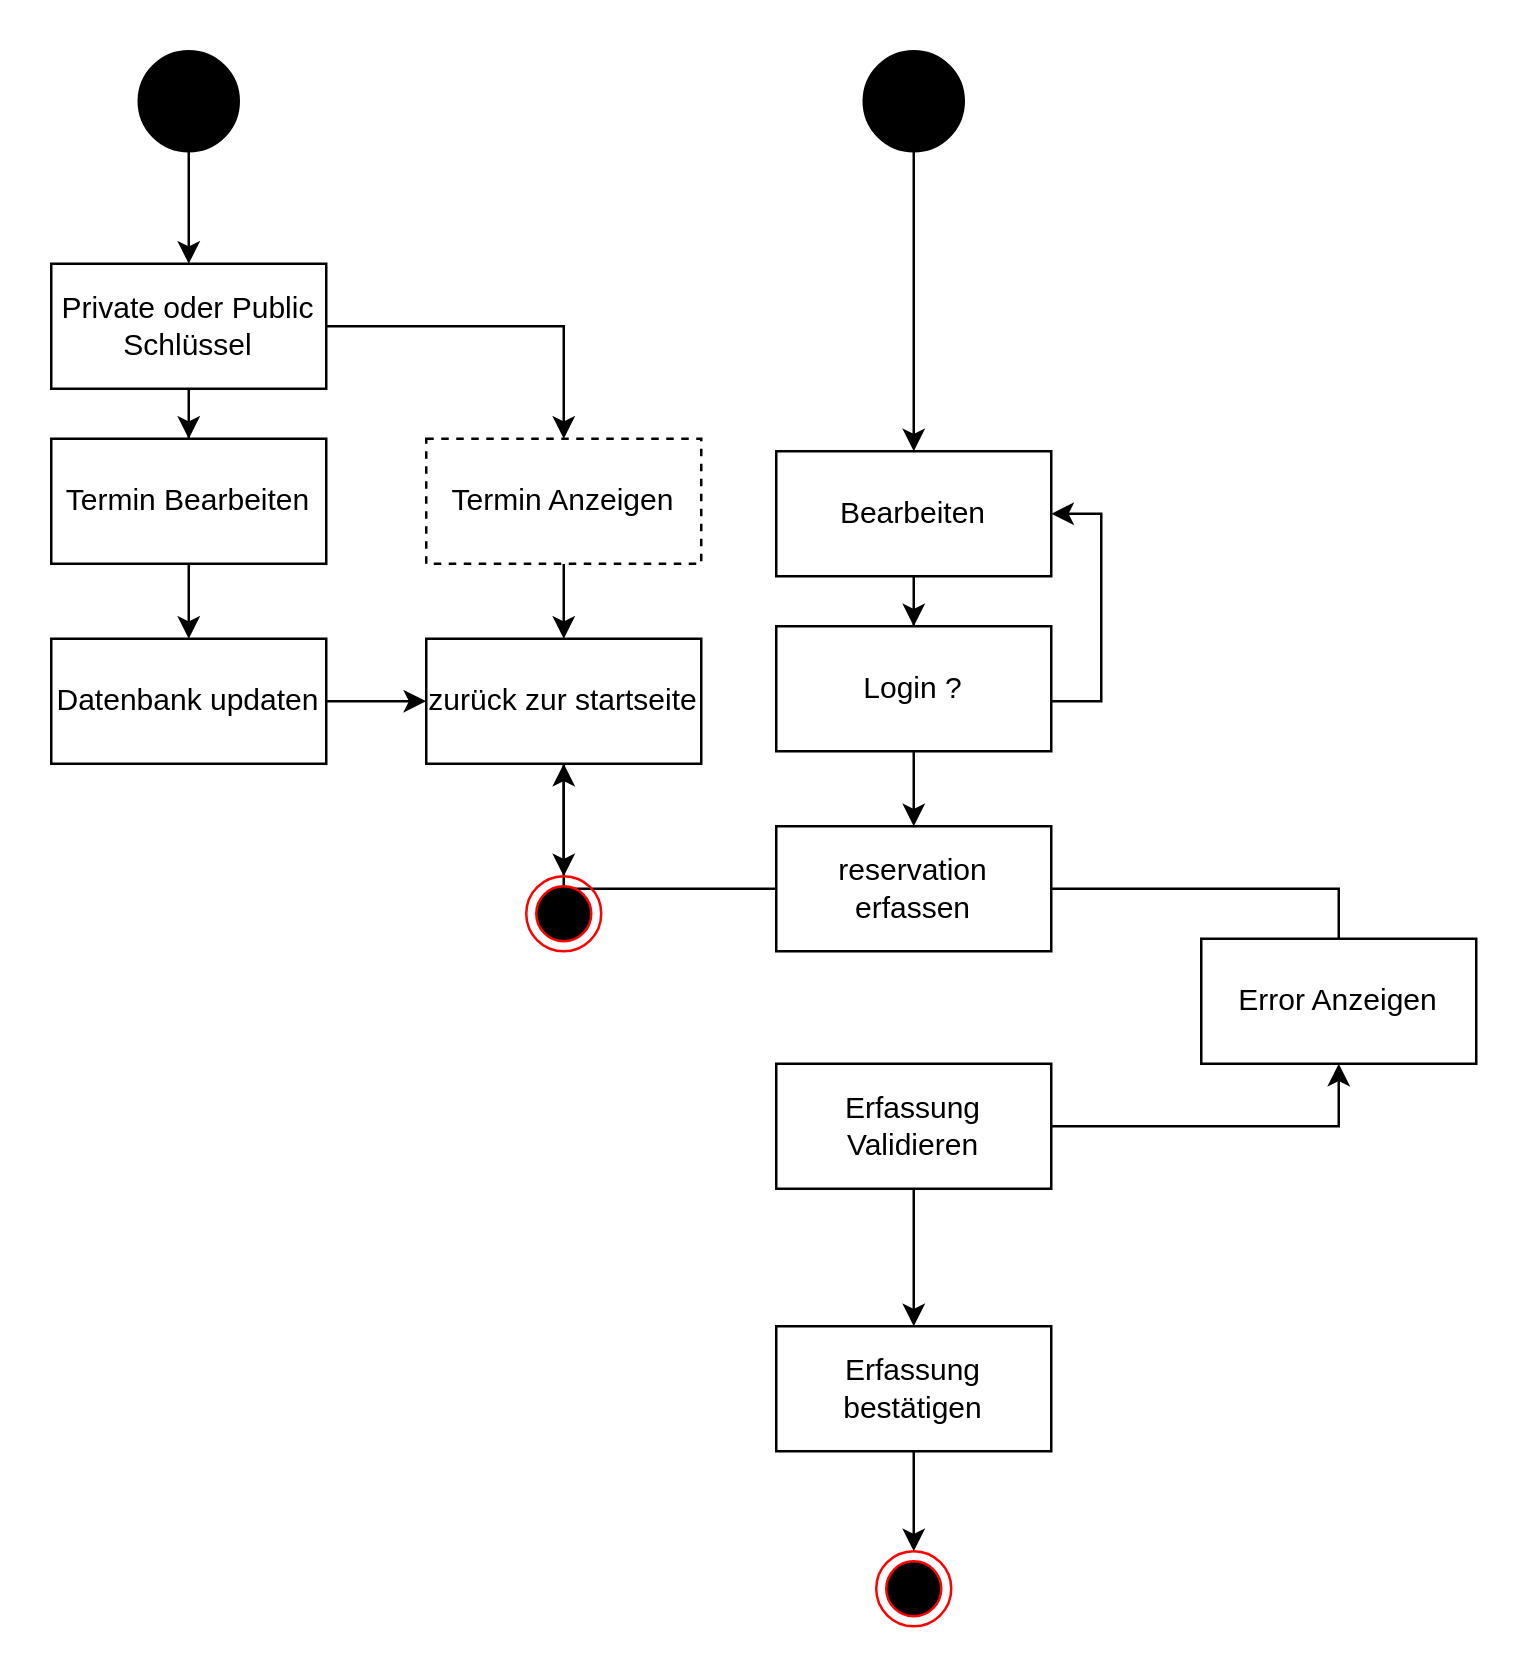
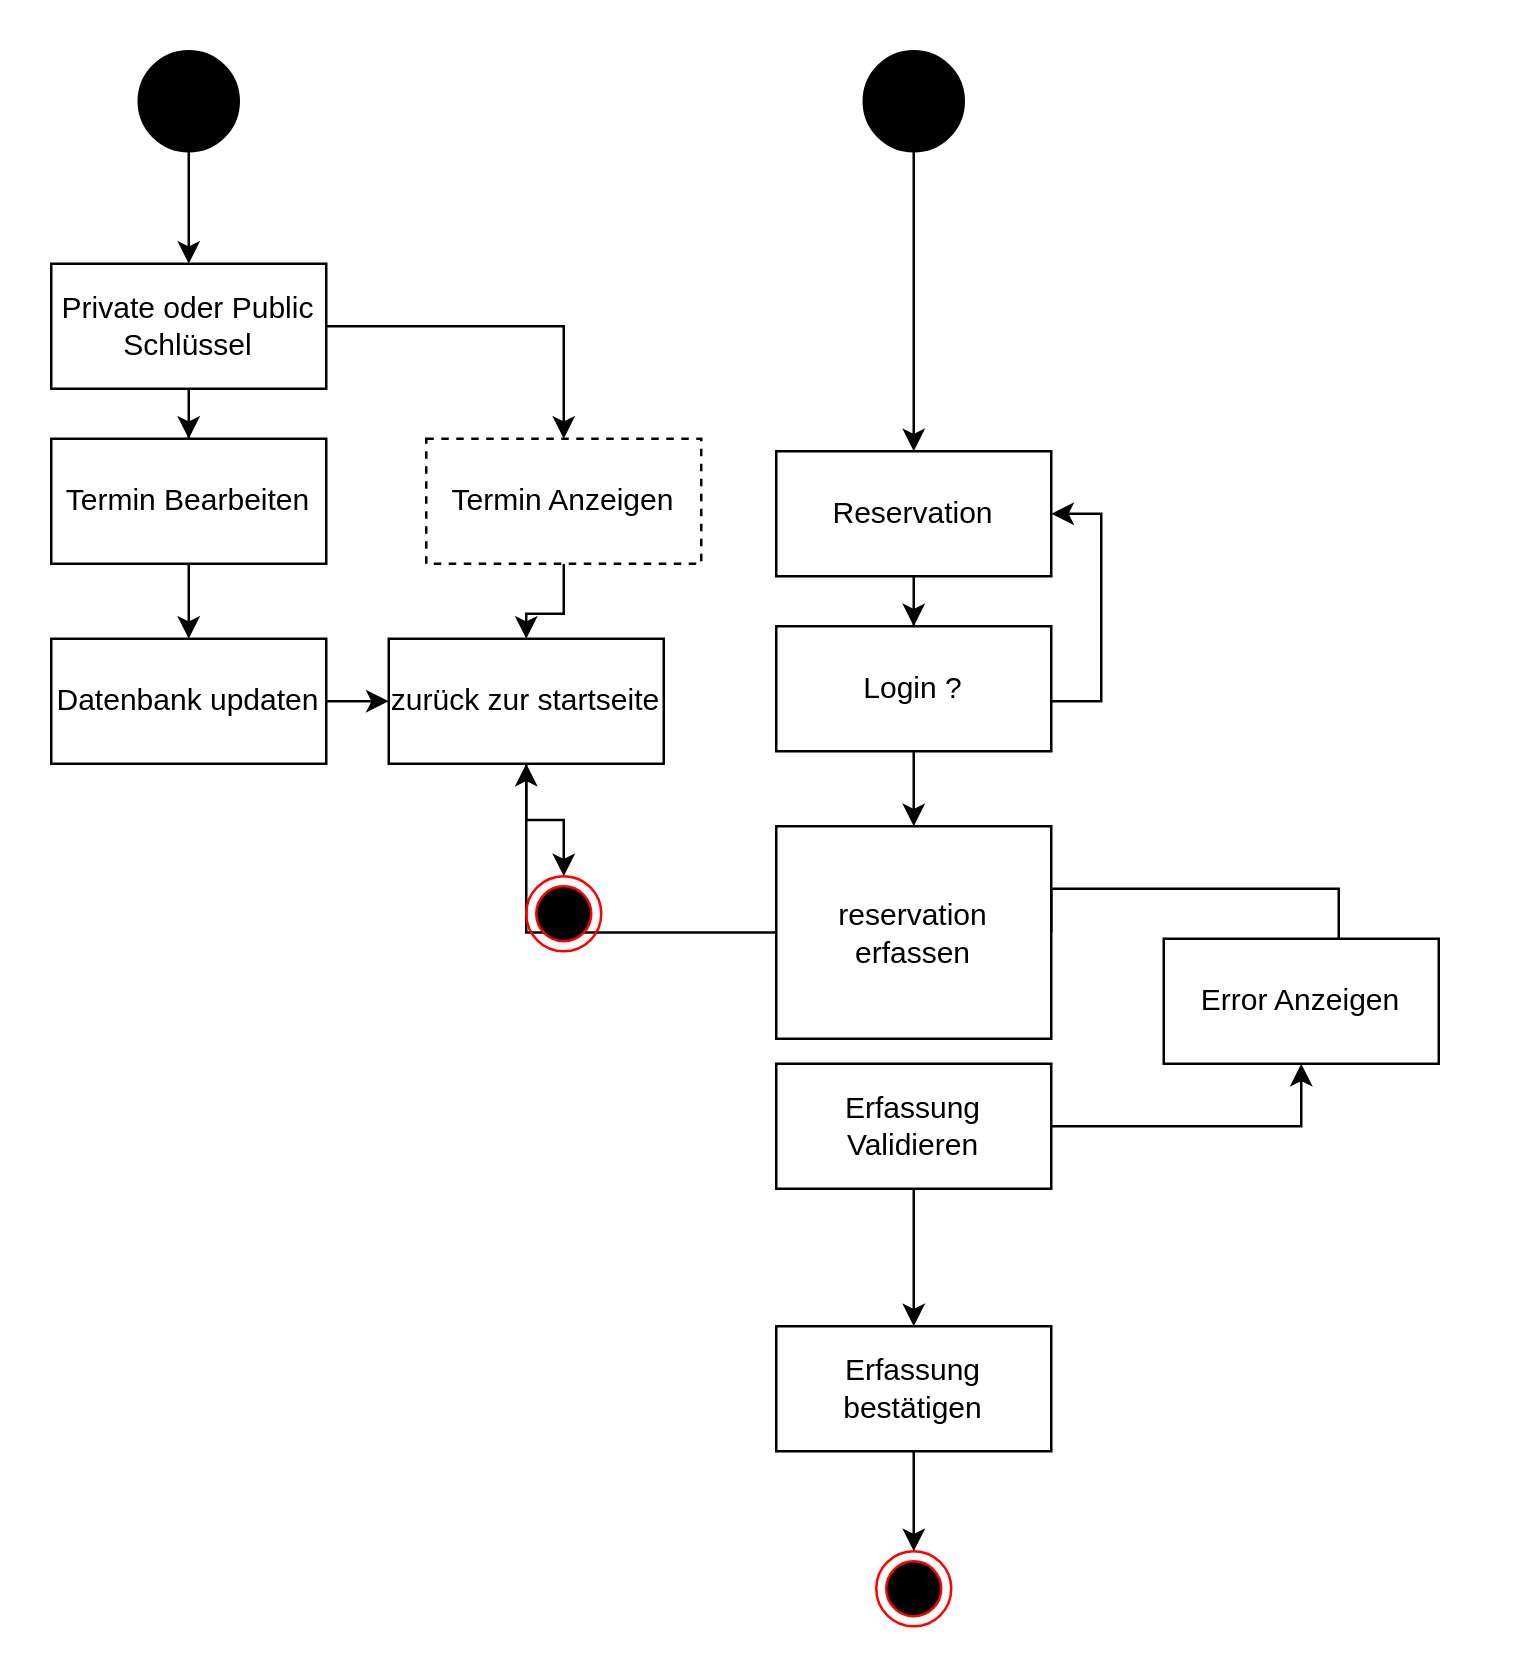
  <mxCell id="0" />
  <mxCell id="1" parent="0" />
  <mxCell id="2" style="edgeStyle=orthogonalEdgeStyle;rounded=0;orthogonalLoop=1;jettySize=auto;html=1;entryX=0.5;entryY=0;entryDx=0;entryDy=0;" edge="1" parent="1" source="3" target="21"><mxGeometry relative="1" as="geometry" /></mxCell>
  <mxCell id="3" value="" style="ellipse;fillColor=strokeColor;html=1;" parent="1" vertex="1"><mxGeometry x="55" y="20" width="40" height="40" as="geometry" /></mxCell>
  <mxCell id="4" style="edgeStyle=orthogonalEdgeStyle;rounded=0;orthogonalLoop=1;jettySize=auto;html=1;entryX=0.5;entryY=0;entryDx=0;entryDy=0;" edge="1" parent="1" source="5" target="18"><mxGeometry relative="1" as="geometry" /></mxCell>
- <mxCell id="5" value="Bearbeiten" style="html=1;whiteSpace=wrap;" parent="1" vertex="1"><mxGeometry x="310" y="180" width="110" height="50" as="geometry" /></mxCell>
+ <mxCell id="5" value="Reservation" style="html=1;whiteSpace=wrap;" parent="1" vertex="1"><mxGeometry x="310" y="180" width="110" height="50" as="geometry" /></mxCell>
  <mxCell id="6" style="edgeStyle=orthogonalEdgeStyle;rounded=0;orthogonalLoop=1;jettySize=auto;html=1;" parent="1" source="7" target="29" edge="1"><mxGeometry relative="1" as="geometry" /></mxCell>
- <mxCell id="7" value="reservation erfassen" style="html=1;whiteSpace=wrap;" parent="1" vertex="1"><mxGeometry x="310" y="330" width="110" height="50" as="geometry" /></mxCell>
+ <mxCell id="7" value="reservation erfassen" style="html=1;whiteSpace=wrap;" parent="1" vertex="1"><mxGeometry x="310" y="330" width="110" height="85" as="geometry" /></mxCell>
  <mxCell id="8" style="edgeStyle=orthogonalEdgeStyle;rounded=0;orthogonalLoop=1;jettySize=auto;html=1;entryX=0.5;entryY=0;entryDx=0;entryDy=0;" parent="1" source="10" target="12" edge="1"><mxGeometry relative="1" as="geometry" /></mxCell>
  <mxCell id="9" style="edgeStyle=orthogonalEdgeStyle;rounded=0;orthogonalLoop=1;jettySize=auto;html=1;entryX=0.5;entryY=1;entryDx=0;entryDy=0;" parent="1" source="10" target="14" edge="1"><mxGeometry relative="1" as="geometry"><mxPoint x="530" y="400" as="targetPoint" /></mxGeometry></mxCell>
  <mxCell id="10" value="Erfassung Validieren" style="html=1;whiteSpace=wrap;" parent="1" vertex="1"><mxGeometry x="310" y="425" width="110" height="50" as="geometry" /></mxCell>
  <mxCell id="11" value="" style="ellipse;html=1;shape=endState;fillColor=#000000;strokeColor=#ff0000;" parent="1" vertex="1"><mxGeometry x="350" y="620" width="30" height="30" as="geometry" /></mxCell>
  <mxCell id="12" value="Erfassung bestätigen" style="html=1;whiteSpace=wrap;" parent="1" vertex="1"><mxGeometry x="310" y="530" width="110" height="50" as="geometry" /></mxCell>
  <mxCell id="13" style="edgeStyle=orthogonalEdgeStyle;rounded=0;orthogonalLoop=1;jettySize=auto;html=1;entryX=1;entryY=0.5;entryDx=0;entryDy=0;endArrow=none;" parent="1" source="14" target="7" edge="1"><mxGeometry relative="1" as="geometry"><Array as="points"><mxPoint x="535" y="355" /></Array></mxGeometry></mxCell>
- <mxCell id="14" value="Error Anzeigen" style="html=1;whiteSpace=wrap;" parent="1" vertex="1"><mxGeometry x="480" y="375" width="110" height="50" as="geometry" /></mxCell>
+ <mxCell id="14" value="Error Anzeigen" style="html=1;whiteSpace=wrap;" parent="1" vertex="1"><mxGeometry x="465" y="375" width="110" height="50" as="geometry" /></mxCell>
  <mxCell id="15" style="edgeStyle=orthogonalEdgeStyle;rounded=0;orthogonalLoop=1;jettySize=auto;html=1;entryX=0.5;entryY=0;entryDx=0;entryDy=0;exitX=0.5;exitY=1;exitDx=0;exitDy=0;" parent="1" source="12" target="11" edge="1"><mxGeometry relative="1" as="geometry"><mxPoint x="475" y="880" as="sourcePoint" /></mxGeometry></mxCell>
  <mxCell id="16" style="edgeStyle=orthogonalEdgeStyle;rounded=0;orthogonalLoop=1;jettySize=auto;html=1;entryX=0.5;entryY=0;entryDx=0;entryDy=0;" edge="1" parent="1" source="18" target="7"><mxGeometry relative="1" as="geometry" /></mxCell>
  <mxCell id="17" style="edgeStyle=orthogonalEdgeStyle;rounded=0;orthogonalLoop=1;jettySize=auto;html=1;entryX=1;entryY=0.5;entryDx=0;entryDy=0;" edge="1" parent="1" source="18" target="5"><mxGeometry relative="1" as="geometry"><Array as="points"><mxPoint x="440" y="280" /><mxPoint x="440" y="205" /></Array></mxGeometry></mxCell>
  <mxCell id="18" value="Login ?" style="html=1;whiteSpace=wrap;" vertex="1" parent="1"><mxGeometry x="310" y="250" width="110" height="50" as="geometry" /></mxCell>
  <mxCell id="19" style="edgeStyle=orthogonalEdgeStyle;rounded=0;orthogonalLoop=1;jettySize=auto;html=1;entryX=0.5;entryY=0;entryDx=0;entryDy=0;" edge="1" parent="1" source="21" target="23"><mxGeometry relative="1" as="geometry" /></mxCell>
  <mxCell id="20" style="edgeStyle=orthogonalEdgeStyle;rounded=0;orthogonalLoop=1;jettySize=auto;html=1;entryX=0.5;entryY=0;entryDx=0;entryDy=0;" edge="1" parent="1" source="21" target="25"><mxGeometry relative="1" as="geometry" /></mxCell>
  <mxCell id="21" value="Private oder Public Schlüssel" style="html=1;whiteSpace=wrap;" vertex="1" parent="1"><mxGeometry x="20" y="105" width="110" height="50" as="geometry" /></mxCell>
  <mxCell id="22" style="edgeStyle=orthogonalEdgeStyle;rounded=0;orthogonalLoop=1;jettySize=auto;html=1;entryX=0.5;entryY=0;entryDx=0;entryDy=0;" edge="1" parent="1" source="23" target="27"><mxGeometry relative="1" as="geometry" /></mxCell>
  <mxCell id="23" value="Termin Bearbeiten" style="html=1;whiteSpace=wrap;" vertex="1" parent="1"><mxGeometry x="20" y="175" width="110" height="50" as="geometry" /></mxCell>
  <mxCell id="24" style="edgeStyle=orthogonalEdgeStyle;rounded=0;orthogonalLoop=1;jettySize=auto;html=1;entryX=0.5;entryY=0;entryDx=0;entryDy=0;" edge="1" parent="1" source="25" target="29"><mxGeometry relative="1" as="geometry" /></mxCell>
  <mxCell id="25" value="Termin Anzeigen" style="html=1;whiteSpace=wrap;dashed=1;" vertex="1" parent="1"><mxGeometry x="170" y="175" width="110" height="50" as="geometry" /></mxCell>
  <mxCell id="26" style="edgeStyle=orthogonalEdgeStyle;rounded=0;orthogonalLoop=1;jettySize=auto;html=1;entryX=0;entryY=0.5;entryDx=0;entryDy=0;" edge="1" parent="1" source="27" target="29"><mxGeometry relative="1" as="geometry" /></mxCell>
  <mxCell id="27" value="Datenbank updaten" style="html=1;whiteSpace=wrap;" vertex="1" parent="1"><mxGeometry x="20" y="255" width="110" height="50" as="geometry" /></mxCell>
  <mxCell id="28" style="edgeStyle=orthogonalEdgeStyle;rounded=0;orthogonalLoop=1;jettySize=auto;html=1;entryX=0.5;entryY=0;entryDx=0;entryDy=0;" edge="1" parent="1" source="29" target="32"><mxGeometry relative="1" as="geometry" /></mxCell>
- <mxCell id="29" value="zurück zur startseite" style="html=1;whiteSpace=wrap;" vertex="1" parent="1"><mxGeometry x="170" y="255" width="110" height="50" as="geometry" /></mxCell>
+ <mxCell id="29" value="zurück zur startseite" style="html=1;whiteSpace=wrap;" vertex="1" parent="1"><mxGeometry x="155" y="255" width="110" height="50" as="geometry" /></mxCell>
  <mxCell id="30" style="edgeStyle=orthogonalEdgeStyle;rounded=0;orthogonalLoop=1;jettySize=auto;html=1;entryX=0.5;entryY=0;entryDx=0;entryDy=0;" edge="1" parent="1" source="31" target="5"><mxGeometry relative="1" as="geometry" /></mxCell>
  <mxCell id="31" value="" style="ellipse;fillColor=strokeColor;html=1;" vertex="1" parent="1"><mxGeometry x="345" y="20" width="40" height="40" as="geometry" /></mxCell>
  <mxCell id="32" value="" style="ellipse;html=1;shape=endState;fillColor=#000000;strokeColor=#ff0000;" vertex="1" parent="1"><mxGeometry x="210" y="350" width="30" height="30" as="geometry" /></mxCell>
